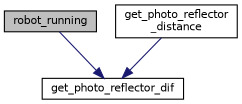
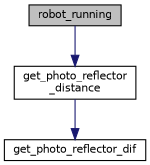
  digraph {
    rankdir=TB
    node [color=black fillcolor=white fontname=Helvetica fontsize=10 shape=record style=filled]
    edge [color=midnightblue fontname=Helvetica fontsize=10 labelfontname=Helvetica labelfontsize=10 style=solid]
    n1 [fillcolor=grey75 fontcolor=black height=0.2 label=robot_running width=0.4]
    n2 [height=0.2 label="get_photo_reflector\l_distance" width=0.4]
    n3 [height=0.2 label=get_photo_reflector_dif width=0.4]
-   n1 -> n3
+   n1 -> n2
    n2 -> n3
  }
